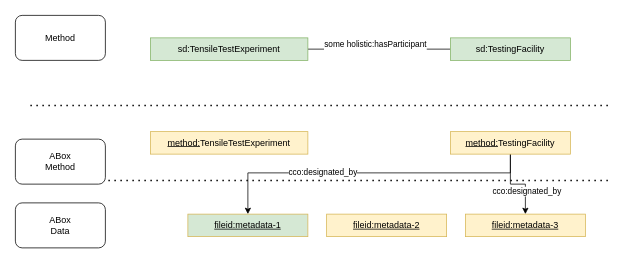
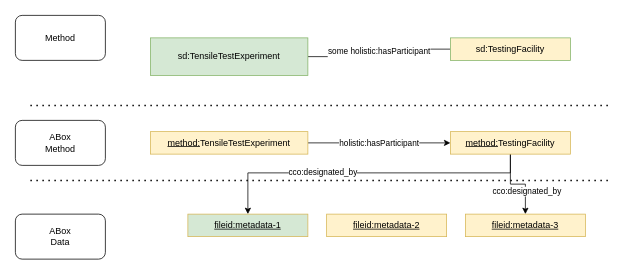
  <mxCell id="0" />
  <mxCell id="1" parent="0" />
  <mxCell id="2" value="some&amp;nbsp;&lt;span style=&quot;text-align: left&quot;&gt;holistic:hasParticipant&lt;/span&gt;&lt;br&gt;&amp;nbsp;" style="edgeStyle=orthogonalEdgeStyle;rounded=0;orthogonalLoop=1;jettySize=auto;html=1;endArrow=none;" edge="1" parent="1" source="3" target="4"><mxGeometry x="-0.051" relative="1" as="geometry"><mxPoint as="offset" /></mxGeometry></mxCell>
- <mxCell id="3" value="sd:TensileTestExperiment" style="rounded=0;whiteSpace=wrap;html=1;snapToPoint=1;points=[[0.1,0],[0.2,0],[0.3,0],[0.4,0],[0.5,0],[0.6,0],[0.7,0],[0.8,0],[0.9,0],[0,0.1],[0,0.3],[0,0.5],[0,0.7],[0,0.9],[0.1,1],[0.2,1],[0.3,1],[0.4,1],[0.5,1],[0.6,1],[0.7,1],[0.8,1],[0.9,1],[1,0.1],[1,0.3],[1,0.5],[1,0.7],[1,0.9]];fillColor=#d5e8d4;strokeColor=#82b366;" vertex="1" parent="1"><mxGeometry x="200" y="50" width="210" height="30" as="geometry" /></mxCell>
- <mxCell id="4" value="sd:TestingFacility" style="rounded=0;whiteSpace=wrap;html=1;snapToPoint=1;points=[[0.1,0],[0.2,0],[0.3,0],[0.4,0],[0.5,0],[0.6,0],[0.7,0],[0.8,0],[0.9,0],[0,0.1],[0,0.3],[0,0.5],[0,0.7],[0,0.9],[0.1,1],[0.2,1],[0.3,1],[0.4,1],[0.5,1],[0.6,1],[0.7,1],[0.8,1],[0.9,1],[1,0.1],[1,0.3],[1,0.5],[1,0.7],[1,0.9]];fillColor=#d5e8d4;strokeColor=#82b366;" vertex="1" parent="1"><mxGeometry x="600" y="50" width="160" height="30" as="geometry" /></mxCell>
+ <mxCell id="3" value="sd:TensileTestExperiment" style="rounded=0;whiteSpace=wrap;html=1;snapToPoint=1;points=[[0.1,0],[0.2,0],[0.3,0],[0.4,0],[0.5,0],[0.6,0],[0.7,0],[0.8,0],[0.9,0],[0,0.1],[0,0.3],[0,0.5],[0,0.7],[0,0.9],[0.1,1],[0.2,1],[0.3,1],[0.4,1],[0.5,1],[0.6,1],[0.7,1],[0.8,1],[0.9,1],[1,0.1],[1,0.3],[1,0.5],[1,0.7],[1,0.9]];fillColor=#d5e8d4;strokeColor=#82b366;" vertex="1" parent="1"><mxGeometry x="200" y="50" width="210" height="50" as="geometry" /></mxCell>
+ <mxCell id="4" value="sd:TestingFacility" style="rounded=0;whiteSpace=wrap;html=1;snapToPoint=1;points=[[0.1,0],[0.2,0],[0.3,0],[0.4,0],[0.5,0],[0.6,0],[0.7,0],[0.8,0],[0.9,0],[0,0.1],[0,0.3],[0,0.5],[0,0.7],[0,0.9],[0.1,1],[0.2,1],[0.3,1],[0.4,1],[0.5,1],[0.6,1],[0.7,1],[0.8,1],[0.9,1],[1,0.1],[1,0.3],[1,0.5],[1,0.7],[1,0.9]];fillColor=#fff2cc;strokeColor=#82b366;" vertex="1" parent="1"><mxGeometry x="600" y="50" width="160" height="30" as="geometry" /></mxCell>
  <mxCell id="5" value="" style="endArrow=none;dashed=1;html=1;dashPattern=1 3;strokeWidth=2;" edge="1" parent="1"><mxGeometry width="50" height="50" relative="1" as="geometry"><mxPoint x="40" y="140" as="sourcePoint" /><mxPoint x="810" y="140" as="targetPoint" /></mxGeometry></mxCell>
  <mxCell id="6" value="Method" style="rounded=1;whiteSpace=wrap;html=1;" vertex="1" parent="1"><mxGeometry x="20" y="20" width="120" height="60" as="geometry" /></mxCell>
  <mxCell id="7" value="" style="endArrow=none;dashed=1;html=1;dashPattern=1 3;strokeWidth=2;" edge="1" parent="1"><mxGeometry width="50" height="50" relative="1" as="geometry"><mxPoint x="40" y="240" as="sourcePoint" /><mxPoint x="810" y="240" as="targetPoint" /></mxGeometry></mxCell>
- <mxCell id="8" value="ABox&lt;br&gt;Method" style="rounded=1;whiteSpace=wrap;html=1;" vertex="1" parent="1"><mxGeometry x="20" y="185" width="120" height="60" as="geometry" /></mxCell>
+ <mxCell id="8" value="ABox&lt;br&gt;Method" style="rounded=1;whiteSpace=wrap;html=1;" vertex="1" parent="1"><mxGeometry x="20" y="160" width="120" height="60" as="geometry" /></mxCell>
+ <mxCell id="9" value="holistic:hasParticipant" style="edgeStyle=orthogonalEdgeStyle;rounded=0;orthogonalLoop=1;jettySize=auto;html=1;entryX=0;entryY=0.5;entryDx=0;entryDy=0;" edge="1" parent="1" source="10" target="15"><mxGeometry relative="1" as="geometry" /></mxCell>
  <mxCell id="10" value="&lt;u&gt;method:&lt;/u&gt;TensileTestExperiment" style="rounded=0;whiteSpace=wrap;html=1;snapToPoint=1;points=[[0.1,0],[0.2,0],[0.3,0],[0.4,0],[0.5,0],[0.6,0],[0.7,0],[0.8,0],[0.9,0],[0,0.1],[0,0.3],[0,0.5],[0,0.7],[0,0.9],[0.1,1],[0.2,1],[0.3,1],[0.4,1],[0.5,1],[0.6,1],[0.7,1],[0.8,1],[0.9,1],[1,0.1],[1,0.3],[1,0.5],[1,0.7],[1,0.9]];fillColor=#fff2cc;strokeColor=#d6b656;" vertex="1" parent="1"><mxGeometry x="200" y="175" width="210" height="30" as="geometry" /></mxCell>
  <mxCell id="11" style="edgeStyle=orthogonalEdgeStyle;rounded=0;orthogonalLoop=1;jettySize=auto;html=1;entryX=0.5;entryY=0;entryDx=0;entryDy=0;" edge="1" parent="1" source="15" target="16"><mxGeometry relative="1" as="geometry"><Array as="points"><mxPoint x="680" y="230" /><mxPoint x="330" y="230" /></Array></mxGeometry></mxCell>
  <mxCell id="12" value="cco:designated_by" style="edgeLabel;html=1;align=center;verticalAlign=middle;resizable=0;points=[];" vertex="1" connectable="0" parent="11"><mxGeometry x="0.284" y="-2" relative="1" as="geometry"><mxPoint as="offset" /></mxGeometry></mxCell>
  <mxCell id="13" style="edgeStyle=orthogonalEdgeStyle;rounded=0;orthogonalLoop=1;jettySize=auto;html=1;" edge="1" parent="1" source="15" target="18"><mxGeometry relative="1" as="geometry" /></mxCell>
  <mxCell id="14" value="cco:designated_by" style="edgeLabel;html=1;align=center;verticalAlign=middle;resizable=0;points=[];" vertex="1" connectable="0" parent="13"><mxGeometry x="0.371" y="1" relative="1" as="geometry"><mxPoint as="offset" /></mxGeometry></mxCell>
  <mxCell id="15" value="&lt;u&gt;method:&lt;/u&gt;TestingFacility" style="rounded=0;whiteSpace=wrap;html=1;snapToPoint=1;points=[[0.1,0],[0.2,0],[0.3,0],[0.4,0],[0.5,0],[0.6,0],[0.7,0],[0.8,0],[0.9,0],[0,0.1],[0,0.3],[0,0.5],[0,0.7],[0,0.9],[0.1,1],[0.2,1],[0.3,1],[0.4,1],[0.5,1],[0.6,1],[0.7,1],[0.8,1],[0.9,1],[1,0.1],[1,0.3],[1,0.5],[1,0.7],[1,0.9]];fillColor=#fff2cc;strokeColor=#d6b656;" vertex="1" parent="1"><mxGeometry x="600" y="175" width="160" height="30" as="geometry" /></mxCell>
  <mxCell id="16" value="&lt;u&gt;fileid:metadata-1&lt;/u&gt;" style="rounded=0;whiteSpace=wrap;html=1;snapToPoint=1;points=[[0.1,0],[0.2,0],[0.3,0],[0.4,0],[0.5,0],[0.6,0],[0.7,0],[0.8,0],[0.9,0],[0,0.1],[0,0.3],[0,0.5],[0,0.7],[0,0.9],[0.1,1],[0.2,1],[0.3,1],[0.4,1],[0.5,1],[0.6,1],[0.7,1],[0.8,1],[0.9,1],[1,0.1],[1,0.3],[1,0.5],[1,0.7],[1,0.9]];fillColor=#d5e8d4;strokeColor=#d6b656;" vertex="1" parent="1"><mxGeometry x="250" y="285" width="160" height="30" as="geometry" /></mxCell>
  <mxCell id="17" value="&lt;u&gt;fileid:metadata-2&lt;/u&gt;" style="rounded=0;whiteSpace=wrap;html=1;snapToPoint=1;points=[[0.1,0],[0.2,0],[0.3,0],[0.4,0],[0.5,0],[0.6,0],[0.7,0],[0.8,0],[0.9,0],[0,0.1],[0,0.3],[0,0.5],[0,0.7],[0,0.9],[0.1,1],[0.2,1],[0.3,1],[0.4,1],[0.5,1],[0.6,1],[0.7,1],[0.8,1],[0.9,1],[1,0.1],[1,0.3],[1,0.5],[1,0.7],[1,0.9]];fillColor=#fff2cc;strokeColor=#d6b656;" vertex="1" parent="1"><mxGeometry x="435" y="285" width="160" height="30" as="geometry" /></mxCell>
  <mxCell id="18" value="&lt;u&gt;fileid:metadata-3&lt;/u&gt;" style="rounded=0;whiteSpace=wrap;html=1;snapToPoint=1;points=[[0.1,0],[0.2,0],[0.3,0],[0.4,0],[0.5,0],[0.6,0],[0.7,0],[0.8,0],[0.9,0],[0,0.1],[0,0.3],[0,0.5],[0,0.7],[0,0.9],[0.1,1],[0.2,1],[0.3,1],[0.4,1],[0.5,1],[0.6,1],[0.7,1],[0.8,1],[0.9,1],[1,0.1],[1,0.3],[1,0.5],[1,0.7],[1,0.9]];fillColor=#fff2cc;strokeColor=#d6b656;" vertex="1" parent="1"><mxGeometry x="620" y="285" width="160" height="30" as="geometry" /></mxCell>
- <mxCell id="19" value="ABox&lt;br&gt;Data" style="rounded=1;whiteSpace=wrap;html=1;" vertex="1" parent="1"><mxGeometry x="20" y="270" width="120" height="60" as="geometry" /></mxCell>
+ <mxCell id="19" value="ABox&lt;br&gt;Data" style="rounded=1;whiteSpace=wrap;html=1;" vertex="1" parent="1"><mxGeometry x="20" y="285" width="120" height="60" as="geometry" /></mxCell>
